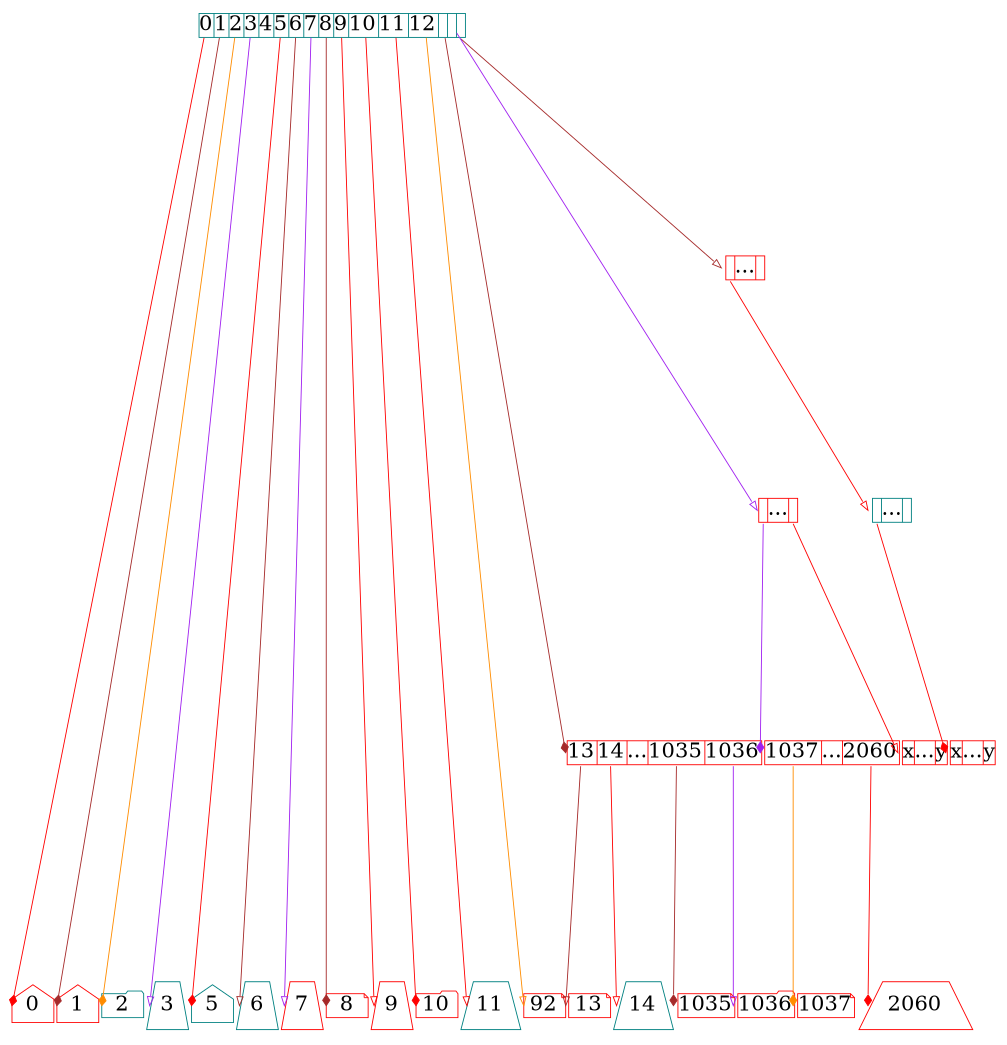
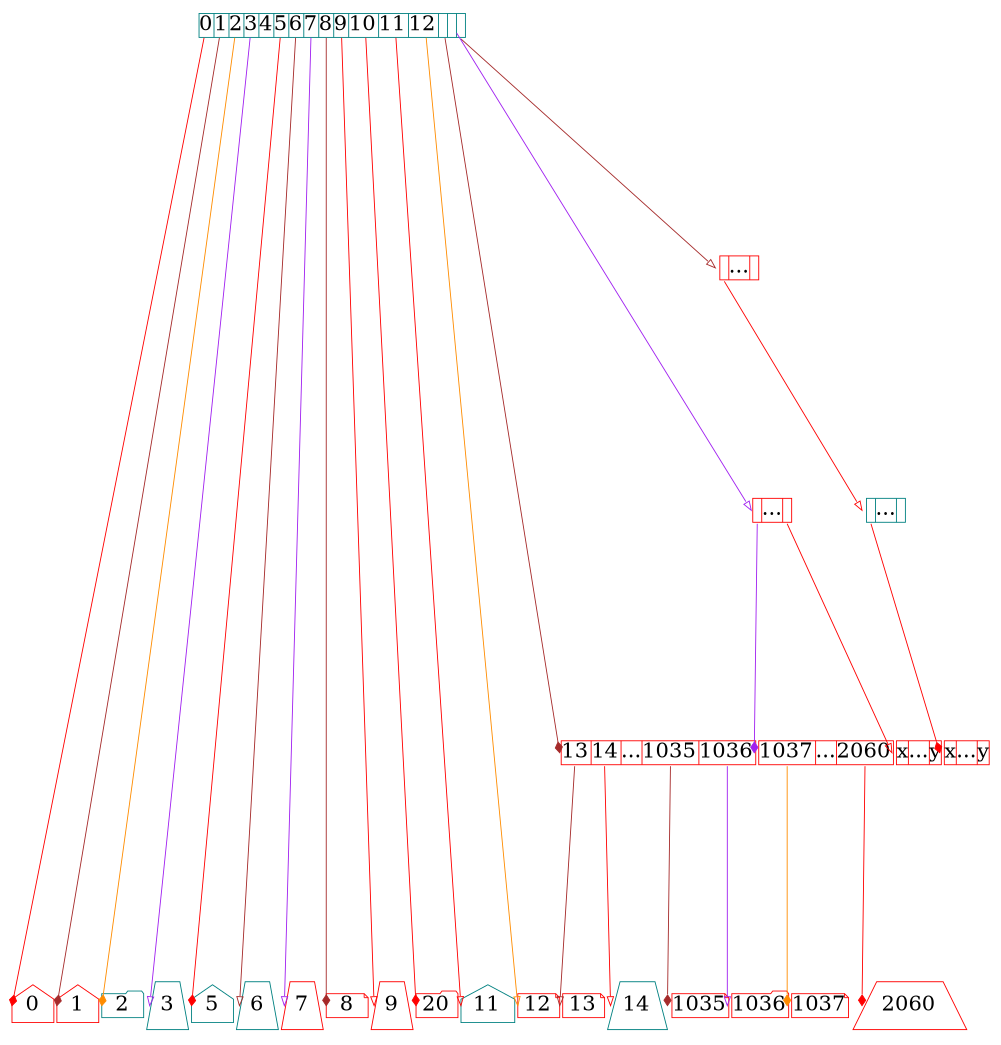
  digraph {
    nodesep=0.02
    rankdir=TB
    ranksep=1.0
    splines=false
    node [color=red fontsize=7 margin=0.00 penwidth=0.3 shape=record]
    edge [arrowhead=onormal arrowsize=0.3 color=red headport=w penwidth=0.3 tailport=s]
    n1 [color=teal height=0.0 label="<b0>0|<b1>1|<b2>2|<b3>3|<b4>4|<b5>5|<b6>6|<b7>7|<b8>8|<b9>9|<b10>10|<b11>11|<b12>12|<idp1>|<idp2>|<idp3>" margin=0.0 width=0.0]
    n2 [height=0.0 label="<idp3_0>|...|<idp3_1023>" margin=0.0 width=0.0]
    n3 [height=0.0 label="<idp2_0>|...|<idp2_1023>" margin=0.0 width=0.0]
    n4 [color=teal height=0.0 label="<idp2_0>|...|<idp2_1023>" margin=0.0 width=0.0]
    n5 [height=0.0 label="<b13>13|<b14>14|...|<b1035>1035|<b1036>1036" margin=0.0 width=0.0]
    n6 [height=0.0 label="<b1037>1037|...|<b2060>2060" margin=0.0 width=0.0]
    n7 [height=0.0 label="x|...|y" margin=0.0 width=0.0]
    n8 [height=0.0 label="x|...|y" margin=0.0 width=0.0]
    n9 [height=0.0 label=0 shape=house width=0.2]
    n10 [height=0.0 label=1 shape=house width=0.2]
    n11 [color=teal height=0.0 label=2 shape=folder width=0.2]
    n12 [color=teal height=0.0 label=3 shape=trapezium width=0.2]
    n13 [color=teal height=0.0 label=5 shape=house width=0.2]
    n14 [color=teal height=0.0 label=6 shape=trapezium width=0.2]
    n15 [height=0.0 label=7 shape=trapezium width=0.2]
    n16 [height=0.0 label=8 shape=note width=0.2]
    n17 [height=0.0 label=9 shape=trapezium width=0.2]
-   n18 [height=0.0 label=10 shape=folder width=0.2]
-   n19 [color=teal height=0.0 label=11 shape=trapezium width=0.2]
-   n20 [height=0.0 label=92 shape=note width=0.2]
+   n18 [height=0.0 label=20 shape=folder width=0.2]
+   n19 [color=teal height=0.0 label=11 shape=house width=0.2]
+   n20 [height=0.0 label=12 shape=note width=0.2]
    n21 [height=0.0 label=13 shape=note width=0.2]
    n22 [color=teal height=0.0 label=14 shape=trapezium width=0.2]
    n23 [height=0.0 label=1035 shape=note width=0.2]
    n24 [height=0.0 label=1036 shape=folder width=0.2]
    n25 [height=0.0 label=1037 shape=note width=0.2]
    n26 [height=0.0 label=2060 shape=trapezium width=0.2]
    subgraph sub_1 {
      rank=same
      n1
    }
    subgraph sub_2 {
      rank=same
      n2
    }
    subgraph sub_3 {
      rank=same
      n3
      n4
    }
    subgraph sub_4 {
      rank=same
      n5
      n6
      n7
      n8
    }
    subgraph sub_5 {
      rank=same
      n9
      n10
      n11
      n12
      n13
      n14
      n15
      n16
      n17
      n18
      n19
      n20
      n21
      n22
      n23
      n24
      n25
      n26
    }
    n1 -> n2 [color=brown tailport=idp3]
    n1 -> n3 [color=purple tailport=idp2]
    n1 -> n5 [arrowhead=diamond color=brown tailport=idp1]
    n1 -> n9 [arrowhead=diamond tailport=b0]
    n1 -> n10 [arrowhead=diamond color=brown tailport=b1]
    n1 -> n11 [arrowhead=diamond color=darkorange tailport=b2]
    n1 -> n12 [color=purple tailport=b3]
    n1 -> n13 [arrowhead=diamond tailport=b5]
    n1 -> n14 [color=brown tailport=b6]
    n1 -> n15 [color=purple tailport=b7]
    n1 -> n16 [arrowhead=diamond color=brown tailport=b8]
    n1 -> n17 [tailport=b9]
    n1 -> n18 [arrowhead=diamond tailport=b10]
    n1 -> n19 [tailport=b11]
    n1 -> n20 [color=darkorange tailport=b12]
    n2 -> n4 [tailport=idp3_0]
    n3 -> n6 [arrowhead=diamond color=purple tailport=idp2_0]
    n3 -> n7 [tailport=idp2_1023]
    n4 -> n8 [arrowhead=diamond tailport=idp2_0]
    n5 -> n21 [color=brown tailport=b13]
    n5 -> n22 [tailport=b14]
    n5 -> n23 [arrowhead=diamond color=brown tailport=b1035]
    n5 -> n24 [color=purple tailport=b1036]
    n6 -> n25 [arrowhead=diamond color=darkorange tailport=b1037]
    n6 -> n26 [arrowhead=diamond tailport=b2060]
    n20 -> n21 [headport=n style=invis arrowhead="" color=""]
    n21 -> n22 [headport=n style=invis arrowhead="" color=""]
    n22 -> n23 [headport=n style=invis arrowhead="" color=""]
    n23 -> n24 [headport=n style=invis arrowhead="" color=""]
    n24 -> n25 [headport=n style=invis arrowhead="" color=""]
    n25 -> n26 [headport=n style=invis arrowhead="" color=""]
  }
